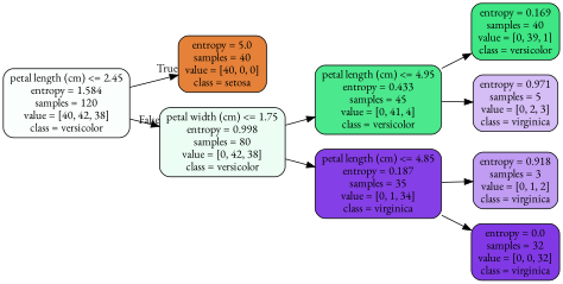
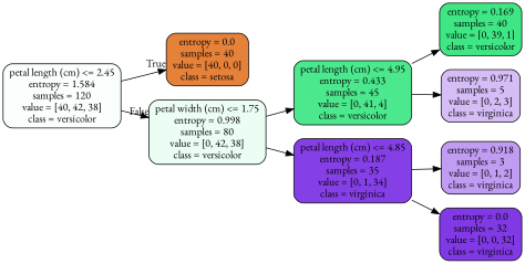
  digraph {
    rankdir=LR
    fontname="EB Garamond"
    node [color=black fontname="EB Garamond" shape=box style="filled, rounded"]
    edge [fontname="EB Garamond"]
    n1 [fillcolor="#fafefc" label="petal length (cm) <= 2.45\nentropy = 1.584\nsamples = 120\nvalue = [40, 42, 38]\nclass = versicolor"]
-   n2 [fillcolor="#e58139" label="entropy = 5.0\nsamples = 40\nvalue = [40, 0, 0]\nclass = setosa"]
+   n2 [fillcolor="#e58139" label="entropy = 0.0\nsamples = 40\nvalue = [40, 0, 0]\nclass = setosa"]
    n3 [fillcolor="#ecfdf3" label="petal width (cm) <= 1.75\nentropy = 0.998\nsamples = 80\nvalue = [0, 42, 38]\nclass = versicolor"]
    n4 [fillcolor="#4ce88d" label="petal length (cm) <= 4.95\nentropy = 0.433\nsamples = 45\nvalue = [0, 41, 4]\nclass = versicolor"]
    n5 [fillcolor="#853fe6" label="petal length (cm) <= 4.85\nentropy = 0.187\nsamples = 35\nvalue = [0, 1, 34]\nclass = virginica"]
    n6 [fillcolor="#3ee684" label="entropy = 0.169\nsamples = 40\nvalue = [0, 39, 1]\nclass = versicolor"]
    n7 [fillcolor="#d5bdf6" label="entropy = 0.971\nsamples = 5\nvalue = [0, 2, 3]\nclass = virginica"]
    n8 [fillcolor="#c09cf2" label="entropy = 0.918\nsamples = 3\nvalue = [0, 1, 2]\nclass = virginica"]
    n9 [fillcolor="#8139e5" label="entropy = 0.0\nsamples = 32\nvalue = [0, 0, 32]\nclass = virginica"]
    n1 -> n2 [headlabel=True labelangle=45 labeldistance=2.5]
    n1 -> n3 [headlabel=False labelangle=-45 labeldistance=2.5]
    n3 -> n4
    n3 -> n5
    n4 -> n6
    n4 -> n7
    n5 -> n8
    n5 -> n9
  }
